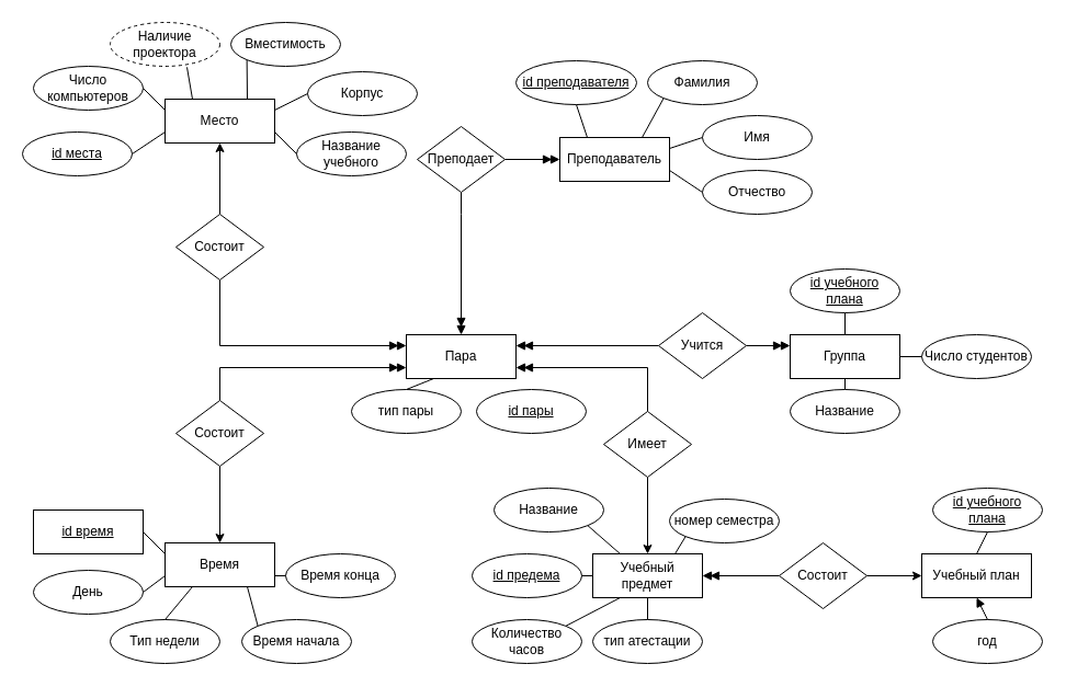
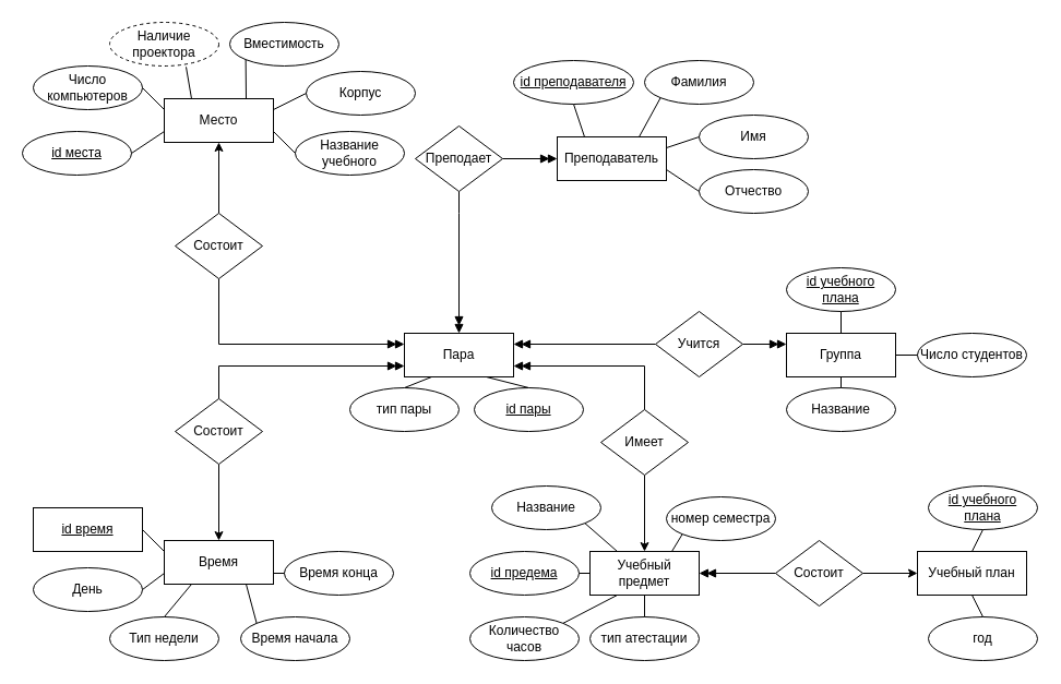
  <mxCell id="0" />
  <mxCell id="1" parent="0" />
  <mxCell id="2" value="" style="edgeStyle=orthogonalEdgeStyle;rounded=0;orthogonalLoop=1;jettySize=auto;html=1;endArrow=none;endFill=0;startArrow=doubleBlock;startFill=1;" edge="1" parent="1" source="4" target="44"><mxGeometry relative="1" as="geometry" /></mxCell>
  <mxCell id="3" value="" style="edgeStyle=orthogonalEdgeStyle;rounded=0;orthogonalLoop=1;jettySize=auto;html=1;endArrow=none;endFill=0;startArrow=classic;startFill=1;strokeColor=default;" edge="1" parent="1" source="4" target="79"><mxGeometry relative="1" as="geometry" /></mxCell>
  <mxCell id="4" value="Учебный предмет" style="rounded=0;whiteSpace=wrap;html=1;" vertex="1" parent="1"><mxGeometry x="540" y="505" width="100" height="40" as="geometry" /></mxCell>
  <mxCell id="5" value="Время" style="rounded=0;whiteSpace=wrap;html=1;" vertex="1" parent="1"><mxGeometry x="150" y="495" width="100" height="40" as="geometry" /></mxCell>
  <mxCell id="6" value="Группа" style="rounded=0;whiteSpace=wrap;html=1;" vertex="1" parent="1"><mxGeometry x="720" y="305" width="100" height="40" as="geometry" /></mxCell>
  <mxCell id="7" value="Учебный план" style="rounded=0;whiteSpace=wrap;html=1;" vertex="1" parent="1"><mxGeometry x="840" y="505" width="100" height="40" as="geometry" /></mxCell>
  <mxCell id="8" value="Преподаватель" style="rounded=0;whiteSpace=wrap;html=1;" vertex="1" parent="1"><mxGeometry x="510" y="125" width="100" height="40" as="geometry" /></mxCell>
  <mxCell id="9" value="Место" style="rounded=0;whiteSpace=wrap;html=1;" vertex="1" parent="1"><mxGeometry x="150" y="90" width="100" height="40" as="geometry" /></mxCell>
  <mxCell id="10" value="" style="edgeStyle=orthogonalEdgeStyle;rounded=0;orthogonalLoop=1;jettySize=auto;html=1;exitX=0;exitY=0.25;exitDx=0;exitDy=0;endArrow=none;endFill=0;startArrow=doubleBlock;startFill=1;" edge="1" parent="1" source="13" target="15"><mxGeometry relative="1" as="geometry" /></mxCell>
  <mxCell id="11" value="" style="edgeStyle=orthogonalEdgeStyle;rounded=0;orthogonalLoop=1;jettySize=auto;html=1;exitX=0;exitY=0.75;exitDx=0;exitDy=0;startArrow=doubleBlock;startFill=1;endArrow=none;endFill=0;" edge="1" parent="1" source="13" target="20"><mxGeometry relative="1" as="geometry" /></mxCell>
  <mxCell id="12" value="" style="edgeStyle=orthogonalEdgeStyle;rounded=0;orthogonalLoop=1;jettySize=auto;html=1;exitX=1;exitY=0.25;exitDx=0;exitDy=0;endArrow=none;endFill=0;startArrow=doubleBlock;startFill=1;" edge="1" parent="1" source="13" target="22"><mxGeometry relative="1" as="geometry" /></mxCell>
  <mxCell id="13" value="Пара" style="rounded=0;whiteSpace=wrap;html=1;" vertex="1" parent="1"><mxGeometry x="370" y="305" width="100" height="40" as="geometry" /></mxCell>
  <mxCell id="14" value="" style="edgeStyle=orthogonalEdgeStyle;rounded=0;orthogonalLoop=1;jettySize=auto;html=1;" edge="1" parent="1" source="15" target="9"><mxGeometry relative="1" as="geometry" /></mxCell>
  <mxCell id="15" value="Состоит" style="rhombus;whiteSpace=wrap;html=1;" vertex="1" parent="1"><mxGeometry x="160" y="195" width="80" height="60" as="geometry" /></mxCell>
  <mxCell id="16" value="" style="edgeStyle=orthogonalEdgeStyle;rounded=0;orthogonalLoop=1;jettySize=auto;html=1;entryX=0.5;entryY=0;entryDx=0;entryDy=0;exitX=0.5;exitY=1;exitDx=0;exitDy=0;endArrow=doubleBlock;endFill=1;" edge="1" parent="1" source="18" target="13"><mxGeometry relative="1" as="geometry"><Array as="points"><mxPoint x="420" y="195" /><mxPoint x="420" y="195" /></Array></mxGeometry></mxCell>
  <mxCell id="17" value="" style="edgeStyle=orthogonalEdgeStyle;rounded=0;orthogonalLoop=1;jettySize=auto;html=1;endArrow=doubleBlock;endFill=1;" edge="1" parent="1" source="18" target="8"><mxGeometry relative="1" as="geometry" /></mxCell>
  <mxCell id="18" value="Преподает" style="rhombus;whiteSpace=wrap;html=1;" vertex="1" parent="1"><mxGeometry x="380" y="115" width="80" height="60" as="geometry" /></mxCell>
  <mxCell id="19" value="" style="edgeStyle=orthogonalEdgeStyle;rounded=0;orthogonalLoop=1;jettySize=auto;html=1;" edge="1" parent="1" source="20" target="5"><mxGeometry relative="1" as="geometry" /></mxCell>
  <mxCell id="20" value="Состоит" style="rhombus;whiteSpace=wrap;html=1;" vertex="1" parent="1"><mxGeometry x="160" y="365" width="80" height="60" as="geometry" /></mxCell>
  <mxCell id="21" value="" style="edgeStyle=orthogonalEdgeStyle;rounded=0;orthogonalLoop=1;jettySize=auto;html=1;entryX=0;entryY=0.25;entryDx=0;entryDy=0;endArrow=doubleBlock;endFill=1;" edge="1" parent="1" source="22" target="6"><mxGeometry relative="1" as="geometry" /></mxCell>
  <mxCell id="22" value="Учится" style="rhombus;whiteSpace=wrap;html=1;" vertex="1" parent="1"><mxGeometry x="600" y="285" width="80" height="60" as="geometry" /></mxCell>
  <mxCell id="23" value="&lt;u&gt;id преподавателя&lt;/u&gt;" style="ellipse;whiteSpace=wrap;html=1;" vertex="1" parent="1"><mxGeometry x="470" y="55" width="110" height="40" as="geometry" /></mxCell>
  <mxCell id="24" value="Фамилия" style="ellipse;whiteSpace=wrap;html=1;" vertex="1" parent="1"><mxGeometry x="590" y="55" width="100" height="40" as="geometry" /></mxCell>
  <mxCell id="25" value="Имя" style="ellipse;whiteSpace=wrap;html=1;" vertex="1" parent="1"><mxGeometry x="640" y="105" width="100" height="40" as="geometry" /></mxCell>
  <mxCell id="26" value="Отчество" style="ellipse;whiteSpace=wrap;html=1;" vertex="1" parent="1"><mxGeometry x="640" y="155" width="100" height="40" as="geometry" /></mxCell>
  <mxCell id="27" value="Число компьютеров" style="ellipse;whiteSpace=wrap;html=1;" vertex="1" parent="1"><mxGeometry x="30" y="60" width="100" height="40" as="geometry" /></mxCell>
  <mxCell id="28" value="&lt;u&gt;id места&lt;/u&gt;" style="ellipse;whiteSpace=wrap;html=1;" vertex="1" parent="1"><mxGeometry y="120" width="100" height="40" as="geometry" x="20" /></mxCell>
  <mxCell id="29" value="Наличие проектора" style="ellipse;whiteSpace=wrap;html=1;dashed=1;" vertex="1" parent="1"><mxGeometry x="100" y="20" width="100" height="40" as="geometry" /></mxCell>
  <mxCell id="30" value="Вместимость" style="ellipse;whiteSpace=wrap;html=1;" vertex="1" parent="1"><mxGeometry x="210" y="20" width="100" height="40" as="geometry" /></mxCell>
  <mxCell id="31" value="Корпус" style="ellipse;whiteSpace=wrap;html=1;" vertex="1" parent="1"><mxGeometry x="280" y="65" width="100" height="40" as="geometry" /></mxCell>
  <mxCell id="32" value="Название учебного" style="ellipse;whiteSpace=wrap;html=1;" vertex="1" parent="1"><mxGeometry x="270" y="120" width="100" height="40" as="geometry" /></mxCell>
  <mxCell id="33" value="&lt;u&gt;id время&lt;/u&gt;" style="whiteSpace=wrap;html=1;rounded=0;" vertex="1" parent="1"><mxGeometry x="30" y="465" width="100" height="40" as="geometry" /></mxCell>
  <mxCell id="34" value="День" style="ellipse;whiteSpace=wrap;html=1;" vertex="1" parent="1"><mxGeometry x="30" y="520" width="100" height="40" as="geometry" /></mxCell>
  <mxCell id="35" value="Тип недели" style="ellipse;whiteSpace=wrap;html=1;" vertex="1" parent="1"><mxGeometry x="100" y="565" width="100" height="40" as="geometry" /></mxCell>
  <mxCell id="36" value="Время начала" style="ellipse;whiteSpace=wrap;html=1;" vertex="1" parent="1"><mxGeometry x="220" y="565" width="100" height="40" as="geometry" /></mxCell>
  <mxCell id="37" value="Время конца" style="ellipse;whiteSpace=wrap;html=1;" vertex="1" parent="1"><mxGeometry x="260" y="505" width="100" height="40" as="geometry" /></mxCell>
  <mxCell id="38" value="&lt;u&gt;id предема&lt;/u&gt;" style="ellipse;whiteSpace=wrap;html=1;" vertex="1" parent="1"><mxGeometry x="430" y="505" width="100" height="40" as="geometry" /></mxCell>
  <mxCell id="39" value="Количество часов" style="ellipse;whiteSpace=wrap;html=1;" vertex="1" parent="1"><mxGeometry x="430" y="565" width="100" height="40" as="geometry" /></mxCell>
  <mxCell id="40" value="тип атестации" style="ellipse;whiteSpace=wrap;html=1;" vertex="1" parent="1"><mxGeometry x="540" y="565" width="100" height="40" as="geometry" /></mxCell>
  <mxCell id="41" value="Название" style="ellipse;whiteSpace=wrap;html=1;" vertex="1" parent="1"><mxGeometry x="450" y="445" width="100" height="40" as="geometry" /></mxCell>
  <mxCell id="42" value="номер семестра" style="ellipse;whiteSpace=wrap;html=1;" vertex="1" parent="1"><mxGeometry x="610" y="455" width="100" height="40" as="geometry" /></mxCell>
  <mxCell id="43" value="" style="edgeStyle=orthogonalEdgeStyle;rounded=0;orthogonalLoop=1;jettySize=auto;html=1;" edge="1" parent="1" source="44" target="7"><mxGeometry relative="1" as="geometry" /></mxCell>
  <mxCell id="44" value="Состоит" style="rhombus;whiteSpace=wrap;html=1;" vertex="1" parent="1"><mxGeometry x="710" y="495" width="80" height="60" as="geometry" /></mxCell>
  <mxCell id="45" value="&lt;u&gt;id учебного плана&lt;br&gt;&lt;/u&gt;" style="ellipse;whiteSpace=wrap;html=1;" vertex="1" parent="1"><mxGeometry x="850" y="445" width="100" height="40" as="geometry" /></mxCell>
  <mxCell id="46" value="год" style="ellipse;whiteSpace=wrap;html=1;" vertex="1" parent="1"><mxGeometry x="850" y="565" width="100" height="40" as="geometry" /></mxCell>
  <mxCell id="47" value="" style="endArrow=none;html=1;rounded=0;entryX=0.7;entryY=1.021;entryDx=0;entryDy=0;entryPerimeter=0;exitX=0.25;exitY=0;exitDx=0;exitDy=0;" edge="1" parent="1" source="9" target="29"><mxGeometry width="50" height="50" relative="1" as="geometry"><mxPoint x="360" y="270" as="sourcePoint" /><mxPoint x="410" y="220" as="targetPoint" /></mxGeometry></mxCell>
  <mxCell id="48" value="" style="endArrow=none;html=1;rounded=0;entryX=0;entryY=1;entryDx=0;entryDy=0;exitX=0.75;exitY=0;exitDx=0;exitDy=0;" edge="1" parent="1" source="9" target="30"><mxGeometry width="50" height="50" relative="1" as="geometry"><mxPoint x="185" y="100" as="sourcePoint" /><mxPoint x="170" y="60.84" as="targetPoint" /></mxGeometry></mxCell>
  <mxCell id="49" value="" style="endArrow=none;html=1;rounded=0;entryX=1;entryY=0.25;entryDx=0;entryDy=0;exitX=0;exitY=0.5;exitDx=0;exitDy=0;" edge="1" parent="1" source="31" target="9"><mxGeometry width="50" height="50" relative="1" as="geometry"><mxPoint x="280" y="80" as="sourcePoint" /><mxPoint x="180" y="70.84" as="targetPoint" /></mxGeometry></mxCell>
  <mxCell id="50" value="" style="endArrow=none;html=1;rounded=0;entryX=1;entryY=0.75;entryDx=0;entryDy=0;exitX=0;exitY=0.5;exitDx=0;exitDy=0;" edge="1" parent="1" source="32" target="9"><mxGeometry width="50" height="50" relative="1" as="geometry"><mxPoint x="270" y="120" as="sourcePoint" /><mxPoint x="190" y="80.84" as="targetPoint" /></mxGeometry></mxCell>
  <mxCell id="51" value="" style="endArrow=none;html=1;rounded=0;entryX=0;entryY=0.75;entryDx=0;entryDy=0;exitX=1;exitY=0.5;exitDx=0;exitDy=0;" edge="1" parent="1" source="28" target="9"><mxGeometry width="50" height="50" relative="1" as="geometry"><mxPoint x="225" y="140" as="sourcePoint" /><mxPoint x="210" y="100.84" as="targetPoint" /></mxGeometry></mxCell>
  <mxCell id="52" value="" style="endArrow=none;html=1;rounded=0;entryX=1;entryY=0.5;entryDx=0;entryDy=0;exitX=0;exitY=0.25;exitDx=0;exitDy=0;" edge="1" parent="1" source="9" target="27"><mxGeometry width="50" height="50" relative="1" as="geometry"><mxPoint x="235" y="150" as="sourcePoint" /><mxPoint x="220" y="110.84" as="targetPoint" /></mxGeometry></mxCell>
  <mxCell id="53" value="" style="endArrow=none;html=1;rounded=0;entryX=0.25;entryY=0;entryDx=0;entryDy=0;exitX=0.5;exitY=1;exitDx=0;exitDy=0;" edge="1" parent="1" source="23" target="8"><mxGeometry width="50" height="50" relative="1" as="geometry"><mxPoint x="285" y="165" as="sourcePoint" /><mxPoint x="270" y="125.84" as="targetPoint" /></mxGeometry></mxCell>
  <mxCell id="54" value="" style="endArrow=none;html=1;rounded=0;entryX=0.75;entryY=0;entryDx=0;entryDy=0;exitX=0;exitY=1;exitDx=0;exitDy=0;" edge="1" parent="1" source="24" target="8"><mxGeometry width="50" height="50" relative="1" as="geometry"><mxPoint x="635" y="225" as="sourcePoint" /><mxPoint x="620" y="185.84" as="targetPoint" /></mxGeometry></mxCell>
  <mxCell id="55" value="" style="endArrow=none;html=1;rounded=0;entryX=1;entryY=0.25;entryDx=0;entryDy=0;exitX=0;exitY=0.5;exitDx=0;exitDy=0;" edge="1" parent="1" source="25" target="8"><mxGeometry width="50" height="50" relative="1" as="geometry"><mxPoint x="315" y="195" as="sourcePoint" /><mxPoint x="300" y="155.84" as="targetPoint" /></mxGeometry></mxCell>
  <mxCell id="56" value="" style="endArrow=none;html=1;rounded=0;entryX=1;entryY=0.75;entryDx=0;entryDy=0;exitX=0;exitY=0.5;exitDx=0;exitDy=0;" edge="1" parent="1" source="26" target="8"><mxGeometry width="50" height="50" relative="1" as="geometry"><mxPoint x="325" y="205" as="sourcePoint" /><mxPoint x="310" y="165.84" as="targetPoint" /></mxGeometry></mxCell>
  <mxCell id="57" value="" style="endArrow=none;html=1;rounded=0;entryX=0;entryY=0.25;entryDx=0;entryDy=0;exitX=1;exitY=0.5;exitDx=0;exitDy=0;" edge="1" parent="1" source="33" target="5"><mxGeometry width="50" height="50" relative="1" as="geometry"><mxPoint x="335" y="215" as="sourcePoint" /><mxPoint x="320" y="175.84" as="targetPoint" /></mxGeometry></mxCell>
  <mxCell id="58" value="" style="endArrow=none;html=1;rounded=0;entryX=1;entryY=0.5;entryDx=0;entryDy=0;exitX=0;exitY=0.75;exitDx=0;exitDy=0;" edge="1" parent="1" source="5" target="34"><mxGeometry width="50" height="50" relative="1" as="geometry"><mxPoint x="345" y="225" as="sourcePoint" /><mxPoint x="330" y="185.84" as="targetPoint" /></mxGeometry></mxCell>
  <mxCell id="59" value="" style="endArrow=none;html=1;rounded=0;entryX=0;entryY=0;entryDx=0;entryDy=0;exitX=0.75;exitY=1;exitDx=0;exitDy=0;" edge="1" parent="1" source="5" target="36"><mxGeometry width="50" height="50" relative="1" as="geometry"><mxPoint x="355" y="235" as="sourcePoint" /><mxPoint x="340" y="195.84" as="targetPoint" /></mxGeometry></mxCell>
  <mxCell id="60" value="" style="endArrow=none;html=1;rounded=0;entryX=0.5;entryY=0;entryDx=0;entryDy=0;exitX=0.25;exitY=1;exitDx=0;exitDy=0;" edge="1" parent="1" source="5" target="35"><mxGeometry width="50" height="50" relative="1" as="geometry"><mxPoint x="365" y="245" as="sourcePoint" /><mxPoint x="350" y="205.84" as="targetPoint" /></mxGeometry></mxCell>
  <mxCell id="61" value="" style="endArrow=none;html=1;rounded=0;entryX=1;entryY=0.75;entryDx=0;entryDy=0;exitX=0;exitY=0.5;exitDx=0;exitDy=0;" edge="1" parent="1" source="37" target="5"><mxGeometry width="50" height="50" relative="1" as="geometry"><mxPoint x="375" y="255" as="sourcePoint" /><mxPoint x="360" y="215.84" as="targetPoint" /></mxGeometry></mxCell>
  <mxCell id="62" value="" style="endArrow=none;html=1;rounded=0;entryX=0.5;entryY=0;entryDx=0;entryDy=0;exitX=0.5;exitY=1;exitDx=0;exitDy=0;" edge="1" parent="1" source="4" target="40"><mxGeometry width="50" height="50" relative="1" as="geometry"><mxPoint x="435" y="275" as="sourcePoint" /><mxPoint x="420" y="235.84" as="targetPoint" /></mxGeometry></mxCell>
  <mxCell id="63" value="" style="endArrow=none;html=1;rounded=0;entryX=1;entryY=0;entryDx=0;entryDy=0;exitX=0.25;exitY=1;exitDx=0;exitDy=0;" edge="1" parent="1" source="4" target="39"><mxGeometry width="50" height="50" relative="1" as="geometry"><mxPoint x="445" y="285" as="sourcePoint" /><mxPoint x="430" y="245.84" as="targetPoint" /></mxGeometry></mxCell>
  <mxCell id="64" value="" style="endArrow=none;html=1;rounded=0;entryX=1;entryY=0.5;entryDx=0;entryDy=0;exitX=0;exitY=0.5;exitDx=0;exitDy=0;" edge="1" parent="1" source="4" target="38"><mxGeometry width="50" height="50" relative="1" as="geometry"><mxPoint x="455" y="295" as="sourcePoint" /><mxPoint x="440" y="255.84" as="targetPoint" /></mxGeometry></mxCell>
  <mxCell id="65" value="" style="endArrow=none;html=1;rounded=0;entryX=1;entryY=1;entryDx=0;entryDy=0;exitX=0.25;exitY=0;exitDx=0;exitDy=0;" edge="1" parent="1" source="4" target="41"><mxGeometry width="50" height="50" relative="1" as="geometry"><mxPoint x="465" y="305" as="sourcePoint" /><mxPoint x="450" y="265.84" as="targetPoint" /></mxGeometry></mxCell>
  <mxCell id="66" value="" style="endArrow=none;html=1;rounded=0;entryX=0;entryY=1;entryDx=0;entryDy=0;exitX=0.75;exitY=0;exitDx=0;exitDy=0;" edge="1" parent="1" source="4" target="42"><mxGeometry width="50" height="50" relative="1" as="geometry"><mxPoint x="475" y="315" as="sourcePoint" /><mxPoint x="460" y="275.84" as="targetPoint" /></mxGeometry></mxCell>
  <mxCell id="67" value="" style="endArrow=none;html=1;rounded=0;entryX=0.5;entryY=0;entryDx=0;entryDy=0;exitX=0.5;exitY=1;exitDx=0;exitDy=0;" edge="1" parent="1" source="45" target="7"><mxGeometry width="50" height="50" relative="1" as="geometry"><mxPoint x="485" y="325" as="sourcePoint" /><mxPoint x="470" y="285.84" as="targetPoint" /></mxGeometry></mxCell>
- <mxCell id="68" value="" style="endArrow=block;html=1;rounded=0;entryX=0.5;entryY=1;entryDx=0;entryDy=0;exitX=0.5;exitY=0;exitDx=0;exitDy=0;" edge="1" parent="1" source="46" target="7"><mxGeometry width="50" height="50" relative="1" as="geometry"><mxPoint x="495" y="335" as="sourcePoint" /><mxPoint x="480" y="295.84" as="targetPoint" /></mxGeometry></mxCell>
+ <mxCell id="68" value="" style="endArrow=none;html=1;rounded=0;entryX=0.5;entryY=1;entryDx=0;entryDy=0;exitX=0.5;exitY=0;exitDx=0;exitDy=0;" edge="1" parent="1" source="46" target="7"><mxGeometry width="50" height="50" relative="1" as="geometry"><mxPoint x="495" y="335" as="sourcePoint" /><mxPoint x="480" y="295.84" as="targetPoint" /></mxGeometry></mxCell>
  <mxCell id="69" value="&lt;u&gt;id учебного плана&lt;br&gt;&lt;/u&gt;" style="ellipse;whiteSpace=wrap;html=1;" vertex="1" parent="1"><mxGeometry x="720" y="245" width="100" height="40" as="geometry" /></mxCell>
  <mxCell id="70" value="Число студентов" style="ellipse;whiteSpace=wrap;html=1;" vertex="1" parent="1"><mxGeometry x="840" y="305" width="100" height="40" as="geometry" /></mxCell>
  <mxCell id="71" value="Название" style="ellipse;whiteSpace=wrap;html=1;" vertex="1" parent="1"><mxGeometry x="720" y="355" width="100" height="40" as="geometry" /></mxCell>
  <mxCell id="72" value="" style="endArrow=none;html=1;rounded=0;entryX=0.5;entryY=0;entryDx=0;entryDy=0;exitX=0.5;exitY=1;exitDx=0;exitDy=0;" edge="1" parent="1" source="69" target="6"><mxGeometry width="50" height="50" relative="1" as="geometry"><mxPoint x="400" y="405" as="sourcePoint" /><mxPoint x="450" y="355" as="targetPoint" /></mxGeometry></mxCell>
  <mxCell id="73" value="" style="endArrow=none;html=1;rounded=0;entryX=0;entryY=0.5;entryDx=0;entryDy=0;exitX=1;exitY=0.5;exitDx=0;exitDy=0;" edge="1" parent="1" source="6" target="70"><mxGeometry width="50" height="50" relative="1" as="geometry"><mxPoint x="690" y="285" as="sourcePoint" /><mxPoint x="690" y="305" as="targetPoint" /></mxGeometry></mxCell>
  <mxCell id="74" value="" style="endArrow=none;html=1;rounded=0;entryX=0.5;entryY=0;entryDx=0;entryDy=0;exitX=0.5;exitY=1;exitDx=0;exitDy=0;" edge="1" parent="1" source="6" target="71"><mxGeometry width="50" height="50" relative="1" as="geometry"><mxPoint x="700" y="295" as="sourcePoint" /><mxPoint x="700" y="315" as="targetPoint" /></mxGeometry></mxCell>
  <mxCell id="75" value="тип пары" style="ellipse;whiteSpace=wrap;html=1;" vertex="1" parent="1"><mxGeometry x="320" y="355" width="100" height="40" as="geometry" /></mxCell>
  <mxCell id="76" value="&lt;u&gt;id пары&lt;br&gt;&lt;/u&gt;" style="ellipse;whiteSpace=wrap;html=1;" vertex="1" parent="1"><mxGeometry x="434" y="355" width="100" height="40" as="geometry" /></mxCell>
  <mxCell id="77" value="" style="endArrow=none;html=1;rounded=0;entryX=0.5;entryY=0;entryDx=0;entryDy=0;exitX=0.25;exitY=1;exitDx=0;exitDy=0;" edge="1" parent="1" source="13" target="75"><mxGeometry width="50" height="50" relative="1" as="geometry"><mxPoint x="350" y="405" as="sourcePoint" /><mxPoint x="400" y="355" as="targetPoint" /></mxGeometry></mxCell>
+ <mxCell id="78" value="" style="endArrow=none;html=1;rounded=0;entryX=0.5;entryY=0;entryDx=0;entryDy=0;exitX=0.75;exitY=1;exitDx=0;exitDy=0;" edge="1" parent="1" source="13" target="76"><mxGeometry width="50" height="50" relative="1" as="geometry"><mxPoint x="415" y="345" as="sourcePoint" /><mxPoint x="380" y="365" as="targetPoint" /></mxGeometry></mxCell>
  <mxCell id="79" value="Имеет" style="rhombus;whiteSpace=wrap;html=1;" vertex="1" parent="1"><mxGeometry x="550" y="375" width="80" height="60" as="geometry" /></mxCell>
  <mxCell id="80" value="" style="edgeStyle=orthogonalEdgeStyle;rounded=0;orthogonalLoop=1;jettySize=auto;html=1;exitX=1;exitY=0.75;exitDx=0;exitDy=0;entryX=0.5;entryY=0;entryDx=0;entryDy=0;endArrow=none;endFill=0;startArrow=doubleBlock;startFill=1;" edge="1" parent="1" source="13" target="79"><mxGeometry relative="1" as="geometry"><mxPoint x="660" y="355" as="sourcePoint" /><mxPoint x="810" y="435" as="targetPoint" /><Array as="points"><mxPoint x="590" y="335" /></Array></mxGeometry></mxCell>
